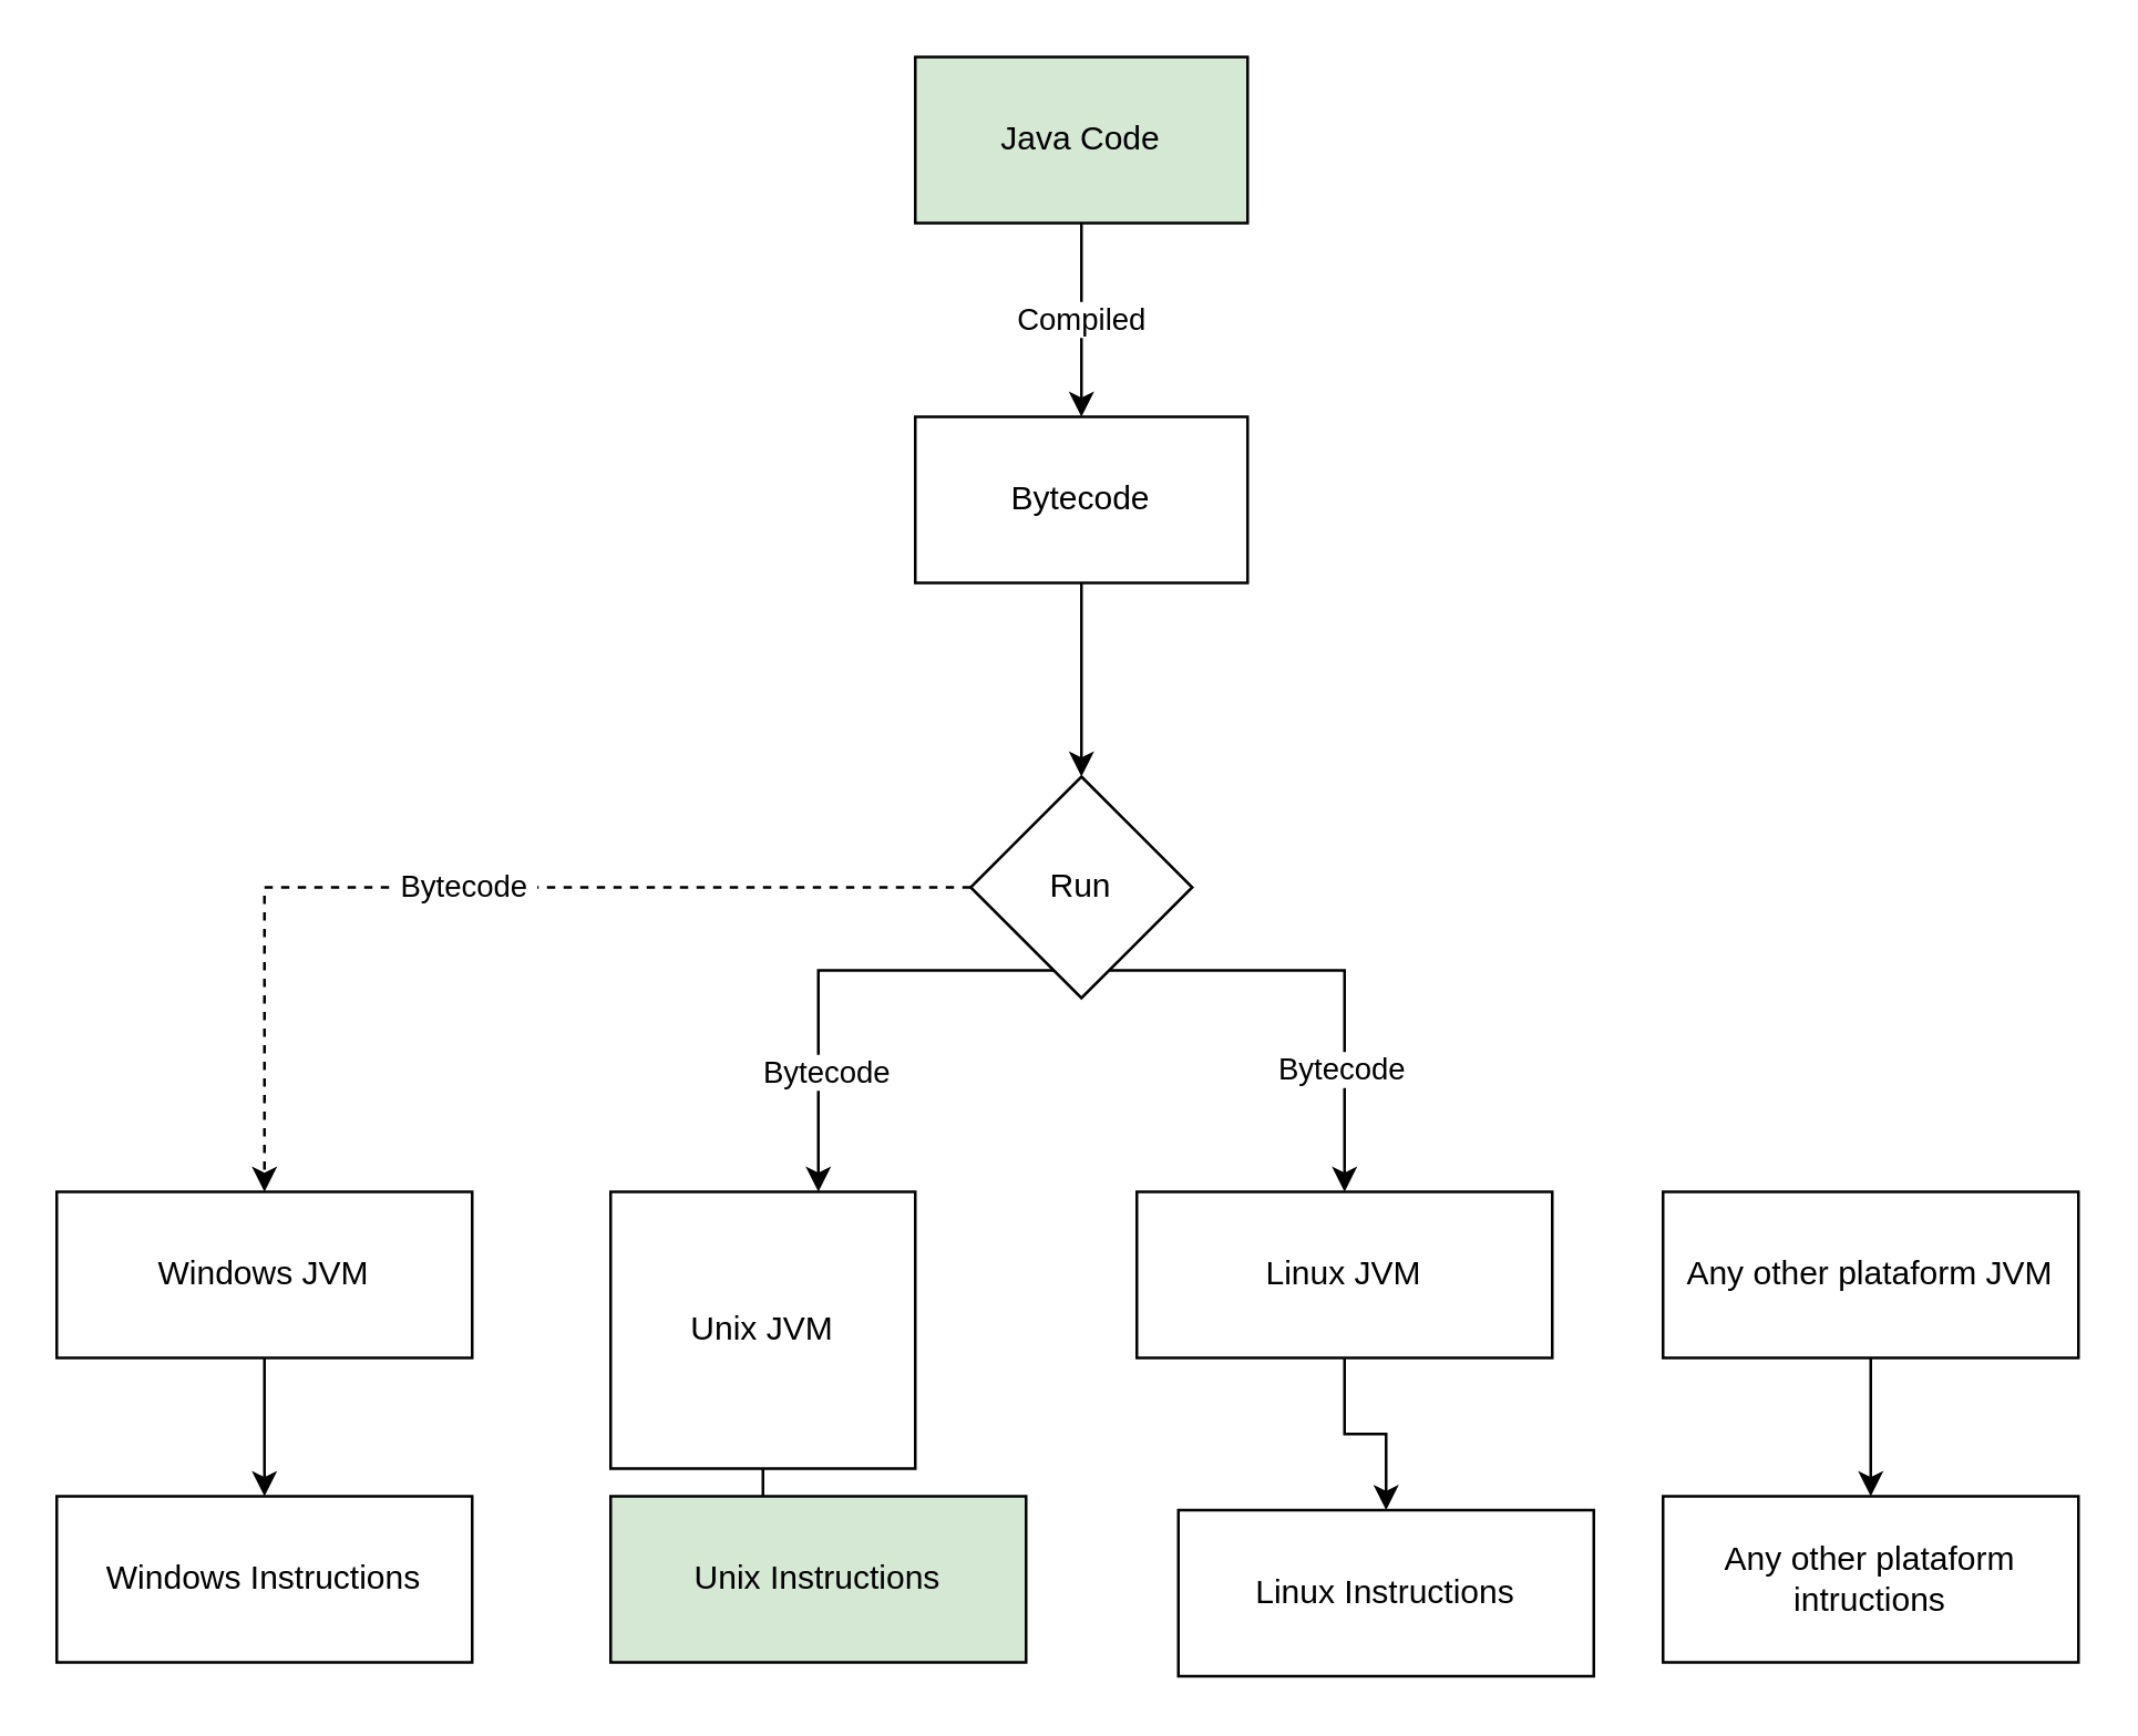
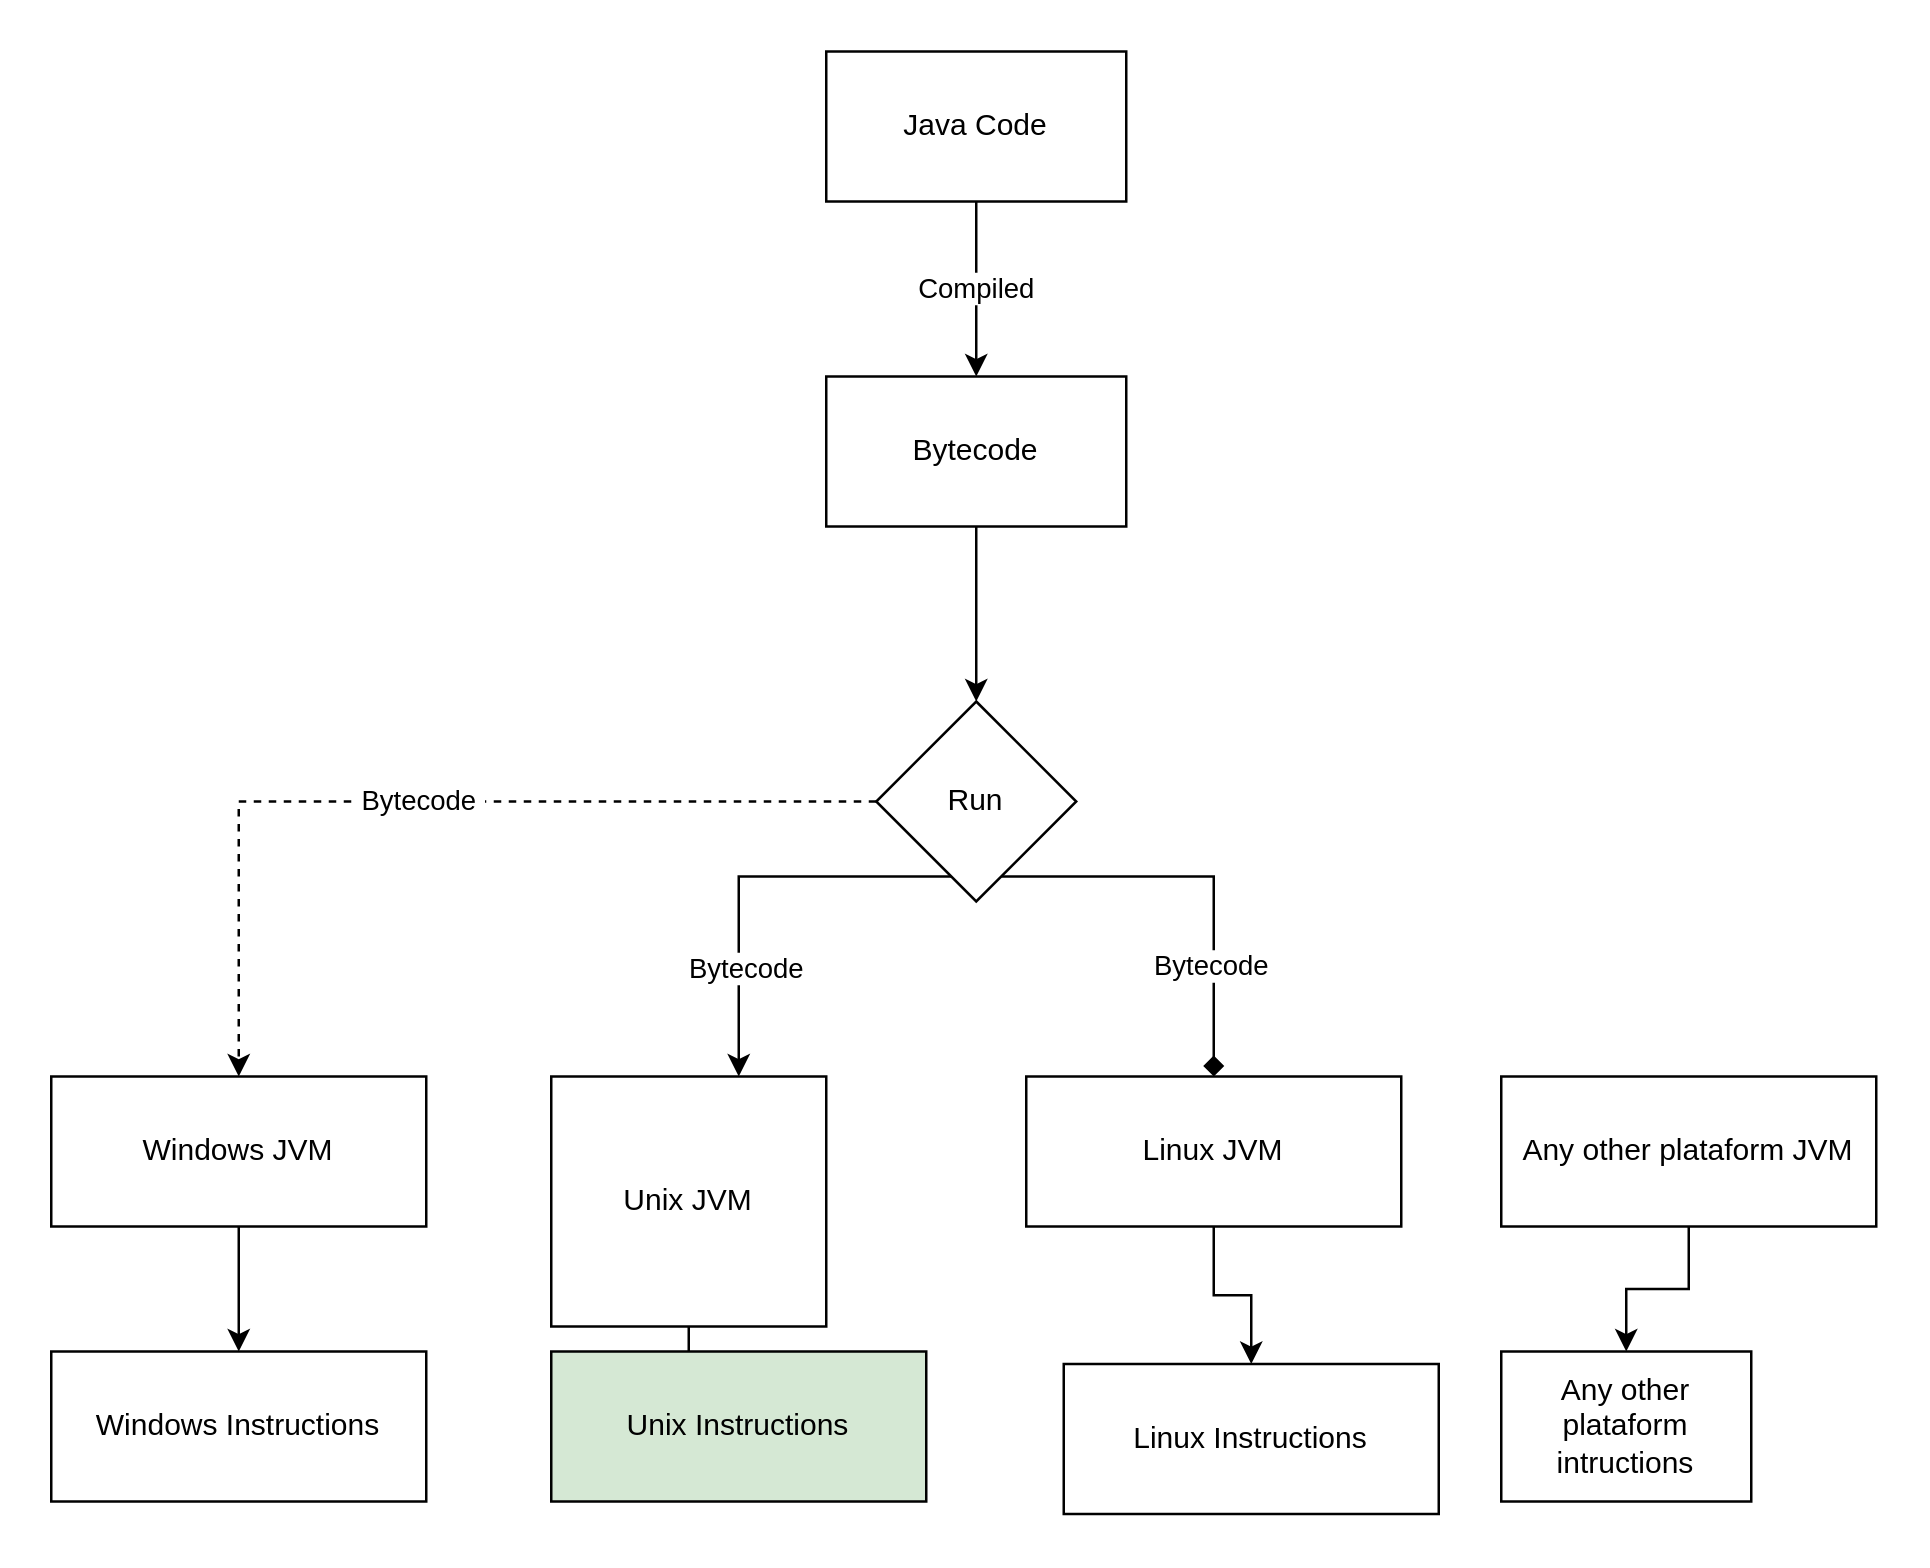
  <mxCell id="0" />
  <mxCell id="1" parent="0" />
  <mxCell id="2" value="Compiled" style="edgeStyle=orthogonalEdgeStyle;rounded=0;orthogonalLoop=1;jettySize=auto;html=1;" edge="1" parent="1" source="3" target="5"><mxGeometry relative="1" as="geometry" /></mxCell>
- <mxCell id="3" value="Java Code" style="rounded=0;whiteSpace=wrap;html=1;fillColor=#d5e8d4;" vertex="1" parent="1"><mxGeometry x="330" y="20" width="120" height="60" as="geometry" /></mxCell>
+ <mxCell id="3" value="Java Code" style="rounded=0;whiteSpace=wrap;html=1;" vertex="1" parent="1"><mxGeometry x="330" y="20" width="120" height="60" as="geometry" /></mxCell>
  <mxCell id="4" style="edgeStyle=orthogonalEdgeStyle;rounded=0;orthogonalLoop=1;jettySize=auto;html=1;entryX=0.5;entryY=0;entryDx=0;entryDy=0;" edge="1" parent="1" source="5" target="11"><mxGeometry relative="1" as="geometry" /></mxCell>
  <mxCell id="5" value="Bytecode" style="rounded=0;whiteSpace=wrap;html=1;" vertex="1" parent="1"><mxGeometry x="330" y="150" width="120" height="60" as="geometry" /></mxCell>
  <mxCell id="6" value="&amp;nbsp;Bytecode&amp;nbsp;" style="edgeStyle=orthogonalEdgeStyle;rounded=0;orthogonalLoop=1;jettySize=auto;html=1;dashed=1;" edge="1" parent="1" source="11" target="13"><mxGeometry relative="1" as="geometry" /></mxCell>
  <mxCell id="7" style="edgeStyle=orthogonalEdgeStyle;rounded=0;orthogonalLoop=1;jettySize=auto;html=1;" edge="1" parent="1" source="11" target="15"><mxGeometry relative="1" as="geometry"><Array as="points"><mxPoint x="295" y="350" /></Array></mxGeometry></mxCell>
  <mxCell id="8" value="&amp;nbsp;Bytecode&amp;nbsp;" style="edgeLabel;html=1;align=center;verticalAlign=middle;resizable=0;points=[];" vertex="1" connectable="0" parent="7"><mxGeometry x="0.467" y="2" relative="1" as="geometry"><mxPoint as="offset" /></mxGeometry></mxCell>
- <mxCell id="9" style="edgeStyle=orthogonalEdgeStyle;rounded=0;orthogonalLoop=1;jettySize=auto;html=1;" edge="1" parent="1" source="11" target="17"><mxGeometry relative="1" as="geometry"><Array as="points"><mxPoint x="485" y="350" /></Array></mxGeometry></mxCell>
+ <mxCell id="9" style="edgeStyle=orthogonalEdgeStyle;rounded=0;orthogonalLoop=1;jettySize=auto;html=1;endArrow=diamond;" edge="1" parent="1" source="11" target="17"><mxGeometry relative="1" as="geometry"><Array as="points"><mxPoint x="485" y="350" /></Array></mxGeometry></mxCell>
  <mxCell id="10" value="&amp;nbsp;Bytecode&amp;nbsp;" style="edgeLabel;html=1;align=center;verticalAlign=middle;resizable=0;points=[];" vertex="1" connectable="0" parent="9"><mxGeometry x="0.455" y="-2" relative="1" as="geometry"><mxPoint as="offset" /></mxGeometry></mxCell>
  <mxCell id="11" value="Run" style="rhombus;whiteSpace=wrap;html=1;" vertex="1" parent="1"><mxGeometry x="350" y="280" width="80" height="80" as="geometry" /></mxCell>
  <mxCell id="12" style="edgeStyle=orthogonalEdgeStyle;rounded=0;orthogonalLoop=1;jettySize=auto;html=1;entryX=0.5;entryY=0;entryDx=0;entryDy=0;" edge="1" parent="1" source="13" target="20"><mxGeometry relative="1" as="geometry" /></mxCell>
  <mxCell id="13" value="Windows JVM" style="rounded=0;whiteSpace=wrap;html=1;" vertex="1" parent="1"><mxGeometry x="20" y="430" width="150" height="60" as="geometry" /></mxCell>
  <mxCell id="14" style="edgeStyle=orthogonalEdgeStyle;rounded=0;orthogonalLoop=1;jettySize=auto;html=1;entryX=0.5;entryY=0;entryDx=0;entryDy=0;" edge="1" parent="1" source="15" target="21"><mxGeometry relative="1" as="geometry" /></mxCell>
  <mxCell id="15" value="Unix JVM" style="rounded=0;whiteSpace=wrap;html=1;" vertex="1" parent="1"><mxGeometry x="220" y="430" width="110" height="100" as="geometry" /></mxCell>
  <mxCell id="16" style="edgeStyle=orthogonalEdgeStyle;rounded=0;orthogonalLoop=1;jettySize=auto;html=1;entryX=0.5;entryY=0;entryDx=0;entryDy=0;" edge="1" parent="1" source="17" target="22"><mxGeometry relative="1" as="geometry" /></mxCell>
  <mxCell id="17" value="Linux JVM" style="rounded=0;whiteSpace=wrap;html=1;" vertex="1" parent="1"><mxGeometry x="410" y="430" width="150" height="60" as="geometry" /></mxCell>
  <mxCell id="18" style="edgeStyle=orthogonalEdgeStyle;rounded=0;orthogonalLoop=1;jettySize=auto;html=1;entryX=0.5;entryY=0;entryDx=0;entryDy=0;" edge="1" parent="1" source="19" target="23"><mxGeometry relative="1" as="geometry" /></mxCell>
  <mxCell id="19" value="Any other plataform JVM" style="rounded=0;whiteSpace=wrap;html=1;" vertex="1" parent="1"><mxGeometry x="600" y="430" width="150" height="60" as="geometry" /></mxCell>
  <mxCell id="20" value="Windows Instructions" style="rounded=0;whiteSpace=wrap;html=1;" vertex="1" parent="1"><mxGeometry x="20" y="540" width="150" height="60" as="geometry" /></mxCell>
  <mxCell id="21" value="Unix Instructions" style="rounded=0;whiteSpace=wrap;html=1;fillColor=#d5e8d4;" vertex="1" parent="1"><mxGeometry x="220" y="540" width="150" height="60" as="geometry" /></mxCell>
  <mxCell id="22" value="Linux Instructions" style="rounded=0;whiteSpace=wrap;html=1;" vertex="1" parent="1"><mxGeometry x="425" y="545" width="150" height="60" as="geometry" /></mxCell>
- <mxCell id="23" value="Any other plataform intructions" style="rounded=0;whiteSpace=wrap;html=1;" vertex="1" parent="1"><mxGeometry x="600" y="540" width="150" height="60" as="geometry" /></mxCell>
+ <mxCell id="23" value="Any other plataform intructions" style="rounded=0;whiteSpace=wrap;html=1;" vertex="1" parent="1"><mxGeometry x="600" y="540" width="100" height="60" as="geometry" /></mxCell>
